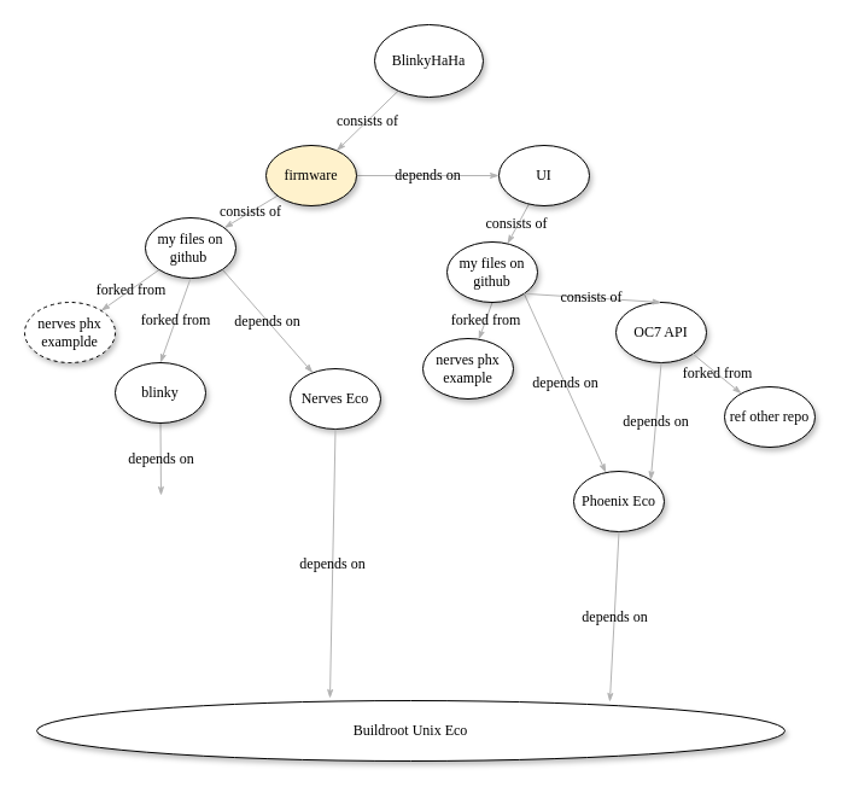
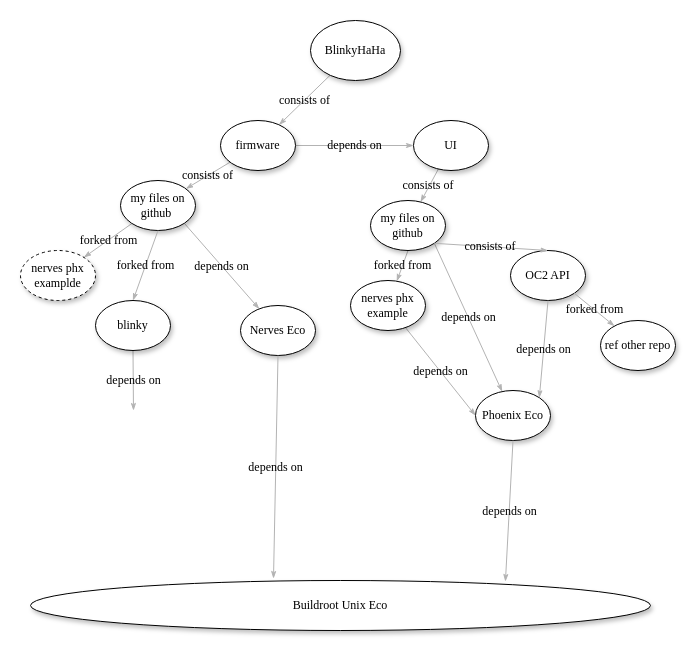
  <mxCell id="0" />
  <mxCell id="1" parent="0" />
  <mxCell id="2" value="depends on" style="edgeStyle=none;rounded=1;html=1;labelBackgroundColor=none;startArrow=none;startFill=0;startSize=5;endArrow=classicThin;endFill=1;endSize=5;jettySize=auto;orthogonalLoop=1;strokeColor=#B3B3B3;strokeWidth=1;fontFamily=Verdana;fontSize=12;exitX=1;exitY=1;exitDx=0;exitDy=0;" parent="1" source="18" target="7" edge="1"><mxGeometry relative="1" as="geometry"><mxPoint x="570" y="630" as="sourcePoint" /></mxGeometry></mxCell>
  <mxCell id="3" value="consists of" style="edgeStyle=none;rounded=1;html=1;labelBackgroundColor=none;startArrow=none;startFill=0;startSize=5;endArrow=classicThin;endFill=1;endSize=5;jettySize=auto;orthogonalLoop=1;strokeColor=#B3B3B3;strokeWidth=1;fontFamily=Verdana;fontSize=12" parent="1" source="4" target="20" edge="1"><mxGeometry relative="1" as="geometry" /></mxCell>
  <mxCell id="4" value="BlinkyHaHa" style="ellipse;whiteSpace=wrap;html=1;rounded=0;shadow=1;comic=0;labelBackgroundColor=none;strokeWidth=1;fontFamily=Verdana;fontSize=12;align=center;" parent="1" vertex="1"><mxGeometry x="310" y="20" width="90" height="60" as="geometry" /></mxCell>
  <mxCell id="5" value="depends on" style="edgeStyle=none;rounded=1;html=1;labelBackgroundColor=none;startArrow=none;startFill=0;startSize=5;endArrow=classicThin;endFill=1;endSize=5;jettySize=auto;orthogonalLoop=1;strokeColor=#B3B3B3;strokeWidth=1;fontFamily=Verdana;fontSize=12;exitX=1;exitY=0.5;exitDx=0;exitDy=0;" parent="1" source="20" target="17" edge="1"><mxGeometry relative="1" as="geometry" /></mxCell>
  <mxCell id="6" value="forked from" style="edgeStyle=none;rounded=1;html=1;labelBackgroundColor=none;startArrow=none;startFill=0;startSize=5;endArrow=classicThin;endFill=1;endSize=5;jettySize=auto;orthogonalLoop=1;strokeColor=#B3B3B3;strokeWidth=1;fontFamily=Verdana;fontSize=12;exitX=0.5;exitY=1;exitDx=0;exitDy=0;" parent="1" source="18" target="15" edge="1"><mxGeometry relative="1" as="geometry" /></mxCell>
  <mxCell id="7" value="&lt;span&gt;Phoenix Eco&lt;/span&gt;" style="ellipse;whiteSpace=wrap;html=1;rounded=0;shadow=1;comic=0;labelBackgroundColor=none;strokeWidth=1;fontFamily=Verdana;fontSize=12;align=center;" parent="1" vertex="1"><mxGeometry x="475" y="390" width="75" height="50" as="geometry" /></mxCell>
  <mxCell id="8" value="depends on" style="edgeStyle=none;rounded=1;html=1;labelBackgroundColor=none;startArrow=none;startFill=0;startSize=5;endArrow=classicThin;endFill=1;endSize=5;jettySize=auto;orthogonalLoop=1;strokeColor=#B3B3B3;strokeWidth=1;fontFamily=Verdana;fontSize=12;exitX=1;exitY=1;exitDx=0;exitDy=0;" parent="1" source="22" target="9" edge="1"><mxGeometry relative="1" as="geometry"><mxPoint x="210" y="420" as="targetPoint" /></mxGeometry></mxCell>
  <mxCell id="9" value="&lt;span&gt;Nerves Eco&lt;/span&gt;" style="ellipse;whiteSpace=wrap;html=1;rounded=0;shadow=1;comic=0;labelBackgroundColor=none;strokeWidth=1;fontFamily=Verdana;fontSize=12;align=center;" parent="1" vertex="1"><mxGeometry x="240" y="305" width="75" height="50" as="geometry" /></mxCell>
  <mxCell id="10" value="depends on&lt;span style=&quot;color: rgba(0 , 0 , 0 , 0) ; font-family: monospace ; font-size: 0px&quot;&gt;%3CmxGraphModel%3E%3Croot%3E%3CmxCell%20id%3D%220%22%2F%3E%3CmxCell%20id%3D%221%22%20parent%3D%220%22%2F%3E%3CmxCell%20id%3D%222%22%20value%3D%22consists%20of%26amp%3Bnbsp%3B%22%20style%3D%22edgeStyle%3Dnone%3Brounded%3D1%3Bhtml%3D1%3BlabelBackgroundColor%3Dnone%3BstartArrow%3Dnone%3BstartFill%3D0%3BstartSize%3D5%3BendArrow%3DclassicThin%3BendFill%3D1%3BendSize%3D5%3BjettySize%3Dauto%3BorthogonalLoop%3D1%3BstrokeColor%3D%23B3B3B3%3BstrokeWidth%3D1%3BfontFamily%3DVerdana%3BfontSize%3D12%22%20edge%3D%221%22%20parent%3D%221%22%3E%3CmxGeometry%20relative%3D%221%22%20as%3D%22geometry%22%3E%3CmxPoint%20x%3D%22537.887%22%20y%3D%22158.544%22%20as%3D%22sourcePoint%22%2F%3E%3CmxPoint%20x%3D%22520.15%22%20y%3D%22191.465%22%20as%3D%22targetPoint%22%2F%3E%3C%2FmxGeometry%3E%3C%2FmxCell%3E%3C%2Froot%3E%3C%2FmxGraphModel%3E&lt;/span&gt;" style="edgeStyle=none;rounded=1;html=1;labelBackgroundColor=none;startArrow=none;startFill=0;startSize=5;endArrow=classicThin;endFill=1;endSize=5;jettySize=auto;orthogonalLoop=1;strokeColor=#B3B3B3;strokeWidth=1;fontFamily=Verdana;fontSize=12;exitX=0.5;exitY=1;exitDx=0;exitDy=0;" parent="1" source="9" edge="1"><mxGeometry relative="1" as="geometry"><mxPoint x="273" y="578" as="targetPoint" /></mxGeometry></mxCell>
  <mxCell id="11" value="&lt;span&gt;Buildroot Unix Eco&lt;/span&gt;" style="ellipse;whiteSpace=wrap;html=1;rounded=0;shadow=1;comic=0;labelBackgroundColor=none;strokeWidth=1;fontFamily=Verdana;fontSize=12;align=center;" parent="1" vertex="1"><mxGeometry x="30" y="580" width="620" height="50" as="geometry" /></mxCell>
  <mxCell id="12" value="depends on" style="edgeStyle=none;rounded=1;html=1;labelBackgroundColor=none;startArrow=none;startFill=0;startSize=5;endArrow=classicThin;endFill=1;endSize=5;jettySize=auto;orthogonalLoop=1;strokeColor=#B3B3B3;strokeWidth=1;fontFamily=Verdana;fontSize=12" parent="1" source="13" edge="1"><mxGeometry relative="1" as="geometry"><mxPoint x="133" y="410" as="targetPoint" /></mxGeometry></mxCell>
  <mxCell id="13" value="blinky" style="ellipse;whiteSpace=wrap;html=1;rounded=0;shadow=1;comic=0;labelBackgroundColor=none;strokeWidth=1;fontFamily=Verdana;fontSize=12;align=center;" parent="1" vertex="1"><mxGeometry x="95" y="300" width="75" height="50" as="geometry" /></mxCell>
+ <mxCell id="14" value="depends on" style="edgeStyle=none;rounded=1;html=1;labelBackgroundColor=none;startArrow=none;startFill=0;startSize=5;endArrow=classicThin;endFill=1;endSize=5;jettySize=auto;orthogonalLoop=1;strokeColor=#B3B3B3;strokeWidth=1;fontFamily=Verdana;fontSize=12;entryX=0;entryY=0.5;entryDx=0;entryDy=0;" parent="1" source="15" target="7" edge="1"><mxGeometry relative="1" as="geometry"><mxPoint x="388" y="450" as="targetPoint" /></mxGeometry></mxCell>
  <mxCell id="15" value="&lt;span&gt;nerves phx example&lt;/span&gt;" style="ellipse;whiteSpace=wrap;html=1;rounded=0;shadow=1;comic=0;labelBackgroundColor=none;strokeWidth=1;fontFamily=Verdana;fontSize=12;align=center;" parent="1" vertex="1"><mxGeometry x="350" y="280" width="75" height="50" as="geometry" /></mxCell>
  <mxCell id="16" value="consists of&amp;nbsp;" style="edgeStyle=none;rounded=1;html=1;labelBackgroundColor=none;startArrow=none;startFill=0;startSize=5;endArrow=classicThin;endFill=1;endSize=5;jettySize=auto;orthogonalLoop=1;strokeColor=#B3B3B3;strokeWidth=1;fontFamily=Verdana;fontSize=12" parent="1" source="17" target="18" edge="1"><mxGeometry relative="1" as="geometry" /></mxCell>
  <mxCell id="17" value="&lt;span&gt;UI&lt;/span&gt;" style="ellipse;whiteSpace=wrap;html=1;rounded=0;shadow=1;comic=0;labelBackgroundColor=none;strokeWidth=1;fontFamily=Verdana;fontSize=12;align=center;" parent="1" vertex="1"><mxGeometry x="413" y="120" width="75" height="50" as="geometry" /></mxCell>
  <mxCell id="18" value="my files on github" style="ellipse;whiteSpace=wrap;html=1;rounded=0;shadow=1;comic=0;labelBackgroundColor=none;strokeWidth=1;fontFamily=Verdana;fontSize=12;align=center;" parent="1" vertex="1"><mxGeometry x="370" y="200" width="75" height="50" as="geometry" /></mxCell>
  <mxCell id="19" value="consists of" style="edgeStyle=none;rounded=1;html=1;labelBackgroundColor=none;startArrow=none;startFill=0;startSize=5;endArrow=classicThin;endFill=1;endSize=5;jettySize=auto;orthogonalLoop=1;strokeColor=#B3B3B3;strokeWidth=1;fontFamily=Verdana;fontSize=12" parent="1" source="20" target="22" edge="1"><mxGeometry relative="1" as="geometry" /></mxCell>
- <mxCell id="20" value="firmware" style="ellipse;whiteSpace=wrap;html=1;rounded=0;shadow=1;comic=0;labelBackgroundColor=none;strokeWidth=1;fontFamily=Verdana;fontSize=12;align=center;fillColor=#fff2cc;" parent="1" vertex="1"><mxGeometry x="220" y="120" width="75" height="50" as="geometry" /></mxCell>
+ <mxCell id="20" value="firmware" style="ellipse;whiteSpace=wrap;html=1;rounded=0;shadow=1;comic=0;labelBackgroundColor=none;strokeWidth=1;fontFamily=Verdana;fontSize=12;align=center;" parent="1" vertex="1"><mxGeometry x="220" y="120" width="75" height="50" as="geometry" /></mxCell>
  <mxCell id="21" value="forked from" style="edgeStyle=none;rounded=1;html=1;labelBackgroundColor=none;startArrow=none;startFill=0;startSize=5;endArrow=classicThin;endFill=1;endSize=5;jettySize=auto;orthogonalLoop=1;strokeColor=#B3B3B3;strokeWidth=1;fontFamily=Verdana;fontSize=12" parent="1" source="22" target="24" edge="1"><mxGeometry relative="1" as="geometry" /></mxCell>
  <mxCell id="22" value="&lt;span&gt;my files on github&amp;nbsp;&lt;/span&gt;" style="ellipse;whiteSpace=wrap;html=1;rounded=0;shadow=1;comic=0;labelBackgroundColor=none;strokeWidth=1;fontFamily=Verdana;fontSize=12;align=center;" parent="1" vertex="1"><mxGeometry x="120" y="180" width="75" height="50" as="geometry" /></mxCell>
  <mxCell id="23" value="forked from" style="edgeStyle=none;rounded=1;html=1;labelBackgroundColor=none;startArrow=none;startFill=0;startSize=5;endArrow=classicThin;endFill=1;endSize=5;jettySize=auto;orthogonalLoop=1;strokeColor=#B3B3B3;strokeWidth=1;fontFamily=Verdana;fontSize=12;exitX=0.5;exitY=1;exitDx=0;exitDy=0;entryX=0.5;entryY=0;entryDx=0;entryDy=0;" parent="1" source="22" target="13" edge="1"><mxGeometry relative="1" as="geometry"><mxPoint x="20" y="390" as="targetPoint" /></mxGeometry></mxCell>
  <mxCell id="24" value="&lt;span&gt;nerves phx examplde&lt;/span&gt;" style="ellipse;whiteSpace=wrap;html=1;rounded=0;shadow=1;comic=0;labelBackgroundColor=none;strokeWidth=1;fontFamily=Verdana;fontSize=12;align=center;dashed=1;" parent="1" vertex="1"><mxGeometry x="20" y="250" width="75" height="50" as="geometry" /></mxCell>
- <mxCell id="25" value="&lt;span&gt;OC7 API&lt;/span&gt;" style="ellipse;whiteSpace=wrap;html=1;rounded=0;shadow=1;comic=0;labelBackgroundColor=none;strokeWidth=1;fontFamily=Verdana;fontSize=12;align=center;" vertex="1" parent="1"><mxGeometry x="510" y="250" width="75" height="50" as="geometry" /></mxCell>
+ <mxCell id="25" value="&lt;span&gt;OC2 API&lt;/span&gt;" style="ellipse;whiteSpace=wrap;html=1;rounded=0;shadow=1;comic=0;labelBackgroundColor=none;strokeWidth=1;fontFamily=Verdana;fontSize=12;align=center;" vertex="1" parent="1"><mxGeometry x="510" y="250" width="75" height="50" as="geometry" /></mxCell>
  <mxCell id="26" value="consists of&amp;nbsp;" style="edgeStyle=none;rounded=1;html=1;labelBackgroundColor=none;startArrow=none;startFill=0;startSize=5;endArrow=classicThin;endFill=1;endSize=5;jettySize=auto;orthogonalLoop=1;strokeColor=#B3B3B3;strokeWidth=1;fontFamily=Verdana;fontSize=12;exitX=1;exitY=1;exitDx=0;exitDy=0;entryX=0.5;entryY=0;entryDx=0;entryDy=0;" edge="1" parent="1" source="18" target="25"><mxGeometry relative="1" as="geometry"><mxPoint x="447.887" y="178.544" as="sourcePoint" /><mxPoint x="538" y="187" as="targetPoint" /></mxGeometry></mxCell>
  <mxCell id="27" value="depends on&lt;span style=&quot;color: rgba(0 , 0 , 0 , 0) ; font-family: monospace ; font-size: 0px&quot;&gt;%3CmxGraphModel%3E%3Croot%3E%3CmxCell%20id%3D%220%22%2F%3E%3CmxCell%20id%3D%221%22%20parent%3D%220%22%2F%3E%3CmxCell%20id%3D%222%22%20value%3D%22consists%20of%26amp%3Bnbsp%3B%22%20style%3D%22edgeStyle%3Dnone%3Brounded%3D1%3Bhtml%3D1%3BlabelBackgroundColor%3Dnone%3BstartArrow%3Dnone%3BstartFill%3D0%3BstartSize%3D5%3BendArrow%3DclassicThin%3BendFill%3D1%3BendSize%3D5%3BjettySize%3Dauto%3BorthogonalLoop%3D1%3BstrokeColor%3D%23B3B3B3%3BstrokeWidth%3D1%3BfontFamily%3DVerdana%3BfontSize%3D12%22%20edge%3D%221%22%20parent%3D%221%22%3E%3CmxGeometry%20relative%3D%221%22%20as%3D%22geometry%22%3E%3CmxPoint%20x%3D%22537.887%22%20y%3D%22158.544%22%20as%3D%22sourcePoint%22%2F%3E%3CmxPoint%20x%3D%22520.15%22%20y%3D%22191.465%22%20as%3D%22targetPoint%22%2F%3E%3C%2FmxGeometry%3E%3C%2FmxCell%3E%3C%2Froot%3E%3C%2FmxGraphModel%3E&lt;/span&gt;" style="edgeStyle=none;rounded=1;html=1;labelBackgroundColor=none;startArrow=none;startFill=0;startSize=5;endArrow=classicThin;endFill=1;endSize=5;jettySize=auto;orthogonalLoop=1;strokeColor=#B3B3B3;strokeWidth=1;fontFamily=Verdana;fontSize=12;exitX=0.5;exitY=1;exitDx=0;exitDy=0;entryX=0.766;entryY=0.02;entryDx=0;entryDy=0;entryPerimeter=0;" edge="1" parent="1" source="7" target="11"><mxGeometry relative="1" as="geometry"><mxPoint x="282.5" y="350" as="sourcePoint" /><mxPoint x="283" y="588" as="targetPoint" /></mxGeometry></mxCell>
  <mxCell id="28" value="depends on" style="edgeStyle=none;rounded=1;html=1;labelBackgroundColor=none;startArrow=none;startFill=0;startSize=5;endArrow=classicThin;endFill=1;endSize=5;jettySize=auto;orthogonalLoop=1;strokeColor=#B3B3B3;strokeWidth=1;fontFamily=Verdana;fontSize=12;exitX=0.5;exitY=1;exitDx=0;exitDy=0;entryX=1;entryY=0;entryDx=0;entryDy=0;" edge="1" parent="1" source="25" target="7"><mxGeometry relative="1" as="geometry"><mxPoint x="443.838" y="252.796" as="sourcePoint" /><mxPoint x="494.333" y="341.592" as="targetPoint" /></mxGeometry></mxCell>
  <mxCell id="29" value="&lt;span&gt;ref other repo&lt;/span&gt;" style="ellipse;whiteSpace=wrap;html=1;rounded=0;shadow=1;comic=0;labelBackgroundColor=none;strokeWidth=1;fontFamily=Verdana;fontSize=12;align=center;" vertex="1" parent="1"><mxGeometry x="600" y="320" width="75" height="50" as="geometry" /></mxCell>
  <mxCell id="30" value="forked from" style="edgeStyle=none;rounded=1;html=1;labelBackgroundColor=none;startArrow=none;startFill=0;startSize=5;endArrow=classicThin;endFill=1;endSize=5;jettySize=auto;orthogonalLoop=1;strokeColor=#B3B3B3;strokeWidth=1;fontFamily=Verdana;fontSize=12;exitX=1;exitY=1;exitDx=0;exitDy=0;" edge="1" parent="1" source="25" target="29"><mxGeometry relative="1" as="geometry"><mxPoint x="417.5" y="260" as="sourcePoint" /><mxPoint x="406.335" y="290.704" as="targetPoint" /></mxGeometry></mxCell>
